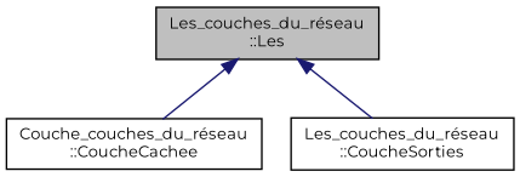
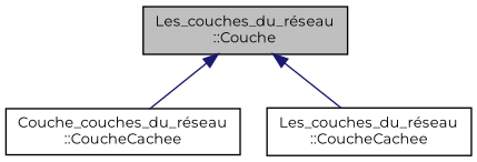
  digraph {
    fontname=Montserrat
    node [color=black fillcolor=white fontname=Montserrat fontsize=10 shape=record style=filled]
    edge [color=midnightblue dir=back fontname=Montserrat fontsize=10 labelfontname=Helvetica labelfontsize=10 style=solid]
-   n1 [fillcolor=grey75 fontcolor=black height=0.2 label="Les_couches_du_réseau\l::Les" width=0.4]
+   n1 [fillcolor=grey75 fontcolor=black height=0.2 label="Les_couches_du_réseau\l::Couche" width=0.4]
    n2 [height=0.2 label="Couche_couches_du_réseau\l::CoucheCachee" width=0.4]
-   n3 [height=0.2 label="Les_couches_du_réseau\l::CoucheSorties" width=0.4]
+   n3 [height=0.2 label="Les_couches_du_réseau\l::CoucheCachee" width=0.4]
    n1 -> n2
    n1 -> n3
  }
